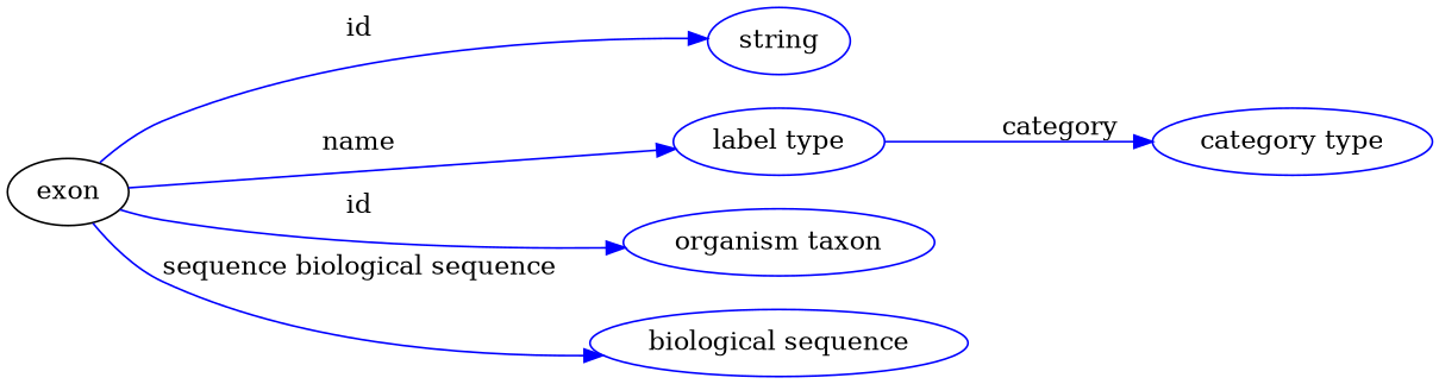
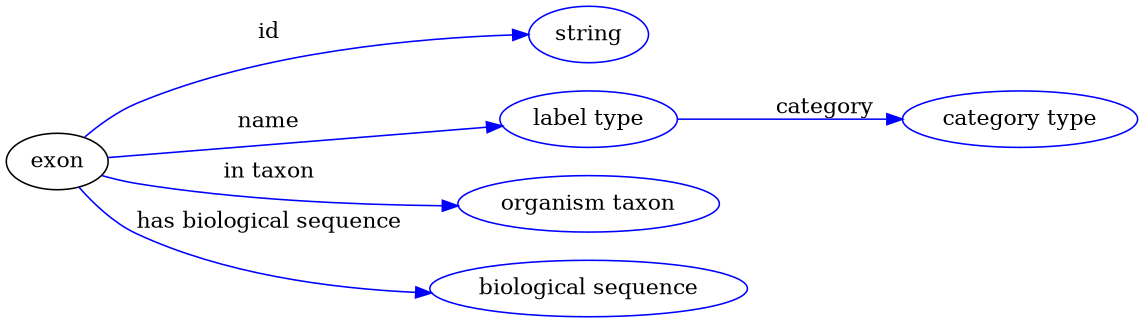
  digraph {
    rankdir=LR
    node [color=blue]
    edge [color=blue style=solid]
    n1 [height=0.5 label=exon width=0.77632 color=""]
    n2 [height=0.5 label=string width=0.84854]
    n3 [height=0.5 label="label type" width=1.2638]
    n4 [height=0.5 label="organism taxon" width=1.8234]
    n5 [height=0.5 label="biological sequence" width=2.2387]
    n6 [height=0.5 label="category type" width=1.6249]
    n1 -> n2 [label=id]
    n1 -> n3 [label=name]
-   n1 -> n4 [label=id]
-   n1 -> n5 [label="sequence biological sequence"]
+   n1 -> n4 [label="in taxon"]
+   n1 -> n5 [label="has biological sequence"]
    n3 -> n6 [label=category]
  }
